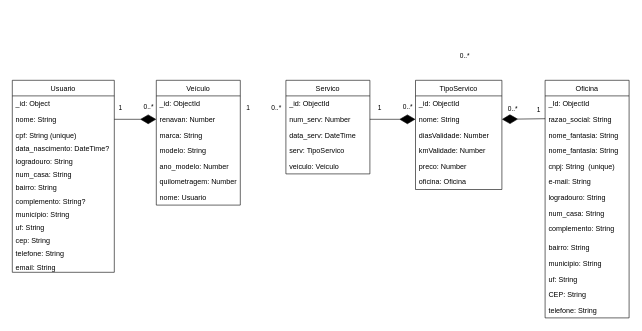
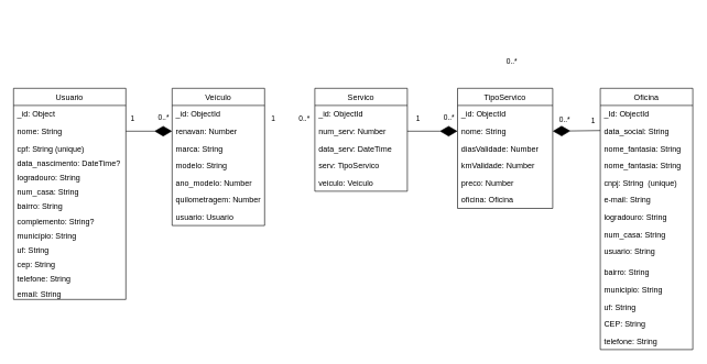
  <mxCell id="0" />
  <mxCell id="1" parent="0" />
  <mxCell id="2" value="Usuario" style="swimlane;fontStyle=0;childLayout=stackLayout;horizontal=1;startSize=26;fillColor=none;horizontalStack=0;resizeParent=1;resizeParentMax=0;resizeLast=0;collapsible=1;marginBottom=0;" parent="1" vertex="1"><mxGeometry y="133" width="170" height="320" as="geometry" x="20" /></mxCell>
  <mxCell id="3" value="_id: Object" style="text;strokeColor=none;fillColor=none;align=left;verticalAlign=top;spacingLeft=4;spacingRight=4;overflow=hidden;rotatable=0;points=[[0,0.5],[1,0.5]];portConstraint=eastwest;" parent="2" vertex="1"><mxGeometry y="26" width="170" height="26" as="geometry" /></mxCell>
  <mxCell id="4" value="nome: String" style="text;strokeColor=none;fillColor=none;align=left;verticalAlign=top;spacingLeft=4;spacingRight=4;overflow=hidden;rotatable=0;points=[[0,0.5],[1,0.5]];portConstraint=eastwest;" parent="2" vertex="1"><mxGeometry y="52" width="170" height="26" as="geometry" /></mxCell>
  <mxCell id="5" value="cpf: String (unique)" style="text;strokeColor=none;fillColor=none;align=left;verticalAlign=top;spacingLeft=4;spacingRight=4;overflow=hidden;rotatable=0;points=[[0,0.5],[1,0.5]];portConstraint=eastwest;" parent="2" vertex="1"><mxGeometry y="78" width="170" height="22" as="geometry" /></mxCell>
  <mxCell id="6" value="data_nascimento: DateTime?" style="text;strokeColor=none;fillColor=none;align=left;verticalAlign=top;spacingLeft=4;spacingRight=4;overflow=hidden;rotatable=0;points=[[0,0.5],[1,0.5]];portConstraint=eastwest;" parent="2" vertex="1"><mxGeometry y="100" width="170" height="22" as="geometry" /></mxCell>
  <mxCell id="7" value="logradouro: String" style="text;strokeColor=none;fillColor=none;align=left;verticalAlign=top;spacingLeft=4;spacingRight=4;overflow=hidden;rotatable=0;points=[[0,0.5],[1,0.5]];portConstraint=eastwest;" parent="2" vertex="1"><mxGeometry y="122" width="170" height="22" as="geometry" /></mxCell>
  <mxCell id="8" value="num_casa: String" style="text;strokeColor=none;fillColor=none;align=left;verticalAlign=top;spacingLeft=4;spacingRight=4;overflow=hidden;rotatable=0;points=[[0,0.5],[1,0.5]];portConstraint=eastwest;" parent="2" vertex="1"><mxGeometry y="144" width="170" height="22" as="geometry" /></mxCell>
  <mxCell id="9" value="bairro: String" style="text;strokeColor=none;fillColor=none;align=left;verticalAlign=top;spacingLeft=4;spacingRight=4;overflow=hidden;rotatable=0;points=[[0,0.5],[1,0.5]];portConstraint=eastwest;" parent="2" vertex="1"><mxGeometry y="166" width="170" height="22" as="geometry" /></mxCell>
  <mxCell id="10" value="complemento: String?" style="text;strokeColor=none;fillColor=none;align=left;verticalAlign=top;spacingLeft=4;spacingRight=4;overflow=hidden;rotatable=0;points=[[0,0.5],[1,0.5]];portConstraint=eastwest;" parent="2" vertex="1"><mxGeometry y="188" width="170" height="22" as="geometry" /></mxCell>
  <mxCell id="11" value="município: String" style="text;strokeColor=none;fillColor=none;align=left;verticalAlign=top;spacingLeft=4;spacingRight=4;overflow=hidden;rotatable=0;points=[[0,0.5],[1,0.5]];portConstraint=eastwest;" parent="2" vertex="1"><mxGeometry y="210" width="170" height="22" as="geometry" /></mxCell>
  <mxCell id="12" value="uf: String" style="text;strokeColor=none;fillColor=none;align=left;verticalAlign=top;spacingLeft=4;spacingRight=4;overflow=hidden;rotatable=0;points=[[0,0.5],[1,0.5]];portConstraint=eastwest;" parent="2" vertex="1"><mxGeometry y="232" width="170" height="22" as="geometry" /></mxCell>
  <mxCell id="13" value="cep: String" style="text;strokeColor=none;fillColor=none;align=left;verticalAlign=top;spacingLeft=4;spacingRight=4;overflow=hidden;rotatable=0;points=[[0,0.5],[1,0.5]];portConstraint=eastwest;" parent="2" vertex="1"><mxGeometry y="254" width="170" height="22" as="geometry" /></mxCell>
  <mxCell id="14" value="telefone: String" style="text;strokeColor=none;fillColor=none;align=left;verticalAlign=top;spacingLeft=4;spacingRight=4;overflow=hidden;rotatable=0;points=[[0,0.5],[1,0.5]];portConstraint=eastwest;" parent="2" vertex="1"><mxGeometry y="276" width="170" height="22" as="geometry" /></mxCell>
  <mxCell id="15" value="email: String" style="text;strokeColor=none;fillColor=none;align=left;verticalAlign=top;spacingLeft=4;spacingRight=4;overflow=hidden;rotatable=0;points=[[0,0.5],[1,0.5]];portConstraint=eastwest;" parent="2" vertex="1"><mxGeometry y="298" width="170" height="22" as="geometry" /></mxCell>
  <mxCell id="16" value="Oficina" style="swimlane;fontStyle=0;childLayout=stackLayout;horizontal=1;startSize=26;fillColor=none;horizontalStack=0;resizeParent=1;resizeParentMax=0;resizeLast=0;collapsible=1;marginBottom=0;" parent="1" vertex="1"><mxGeometry x="908" y="133" width="140" height="396" as="geometry" /></mxCell>
  <mxCell id="17" value="_Id: ObjectId" style="text;strokeColor=none;fillColor=none;align=left;verticalAlign=top;spacingLeft=4;spacingRight=4;overflow=hidden;rotatable=0;points=[[0,0.5],[1,0.5]];portConstraint=eastwest;" parent="16" vertex="1"><mxGeometry y="26" width="140" height="26" as="geometry" /></mxCell>
- <mxCell id="18" value="razao_social: String" style="text;strokeColor=none;fillColor=none;align=left;verticalAlign=top;spacingLeft=4;spacingRight=4;overflow=hidden;rotatable=0;points=[[0,0.5],[1,0.5]];portConstraint=eastwest;" parent="16" vertex="1"><mxGeometry y="52" width="140" height="26" as="geometry" /></mxCell>
+ <mxCell id="18" value="data_social: String" style="text;strokeColor=none;fillColor=none;align=left;verticalAlign=top;spacingLeft=4;spacingRight=4;overflow=hidden;rotatable=0;points=[[0,0.5],[1,0.5]];portConstraint=eastwest;" parent="16" vertex="1"><mxGeometry y="52" width="140" height="26" as="geometry" /></mxCell>
  <mxCell id="19" value="nome_fantasia: String" style="text;strokeColor=none;fillColor=none;align=left;verticalAlign=top;spacingLeft=4;spacingRight=4;overflow=hidden;rotatable=0;points=[[0,0.5],[1,0.5]];portConstraint=eastwest;" parent="16" vertex="1"><mxGeometry y="78" width="140" height="26" as="geometry" /></mxCell>
  <mxCell id="20" value="nome_fantasia: String" style="text;strokeColor=none;fillColor=none;align=left;verticalAlign=top;spacingLeft=4;spacingRight=4;overflow=hidden;rotatable=0;points=[[0,0.5],[1,0.5]];portConstraint=eastwest;" parent="16" vertex="1"><mxGeometry y="104" width="140" height="26" as="geometry" /></mxCell>
  <mxCell id="21" value="cnpj: String  (unique)" style="text;strokeColor=none;fillColor=none;align=left;verticalAlign=top;spacingLeft=4;spacingRight=4;overflow=hidden;rotatable=0;points=[[0,0.5],[1,0.5]];portConstraint=eastwest;" parent="16" vertex="1"><mxGeometry y="130" width="140" height="26" as="geometry" /></mxCell>
  <mxCell id="22" value="e-mail: String" style="text;strokeColor=none;fillColor=none;align=left;verticalAlign=top;spacingLeft=4;spacingRight=4;overflow=hidden;rotatable=0;points=[[0,0.5],[1,0.5]];portConstraint=eastwest;" parent="16" vertex="1"><mxGeometry y="156" width="140" height="26" as="geometry" /></mxCell>
  <mxCell id="23" value="logradouro: String" style="text;strokeColor=none;fillColor=none;align=left;verticalAlign=top;spacingLeft=4;spacingRight=4;overflow=hidden;rotatable=0;points=[[0,0.5],[1,0.5]];portConstraint=eastwest;" parent="16" vertex="1"><mxGeometry y="182" width="140" height="26" as="geometry" /></mxCell>
  <mxCell id="24" value="num_casa: String" style="text;strokeColor=none;fillColor=none;align=left;verticalAlign=top;spacingLeft=4;spacingRight=4;overflow=hidden;rotatable=0;points=[[0,0.5],[1,0.5]];portConstraint=eastwest;" parent="16" vertex="1"><mxGeometry y="208" width="140" height="26" as="geometry" /></mxCell>
- <mxCell id="25" value="complemento: String" style="text;strokeColor=none;fillColor=none;align=left;verticalAlign=top;spacingLeft=4;spacingRight=4;overflow=hidden;rotatable=0;points=[[0,0.5],[1,0.5]];portConstraint=eastwest;" parent="16" vertex="1"><mxGeometry y="234" width="140" height="32" as="geometry" /></mxCell>
+ <mxCell id="25" value="usuario: String" style="text;strokeColor=none;fillColor=none;align=left;verticalAlign=top;spacingLeft=4;spacingRight=4;overflow=hidden;rotatable=0;points=[[0,0.5],[1,0.5]];portConstraint=eastwest;" parent="16" vertex="1"><mxGeometry y="234" width="140" height="32" as="geometry" /></mxCell>
  <mxCell id="26" value="bairro: String" style="text;strokeColor=none;fillColor=none;align=left;verticalAlign=top;spacingLeft=4;spacingRight=4;overflow=hidden;rotatable=0;points=[[0,0.5],[1,0.5]];portConstraint=eastwest;" parent="16" vertex="1"><mxGeometry y="266" width="140" height="26" as="geometry" /></mxCell>
  <mxCell id="27" value="municipio: String" style="text;strokeColor=none;fillColor=none;align=left;verticalAlign=top;spacingLeft=4;spacingRight=4;overflow=hidden;rotatable=0;points=[[0,0.5],[1,0.5]];portConstraint=eastwest;" parent="16" vertex="1"><mxGeometry y="292" width="140" height="26" as="geometry" /></mxCell>
  <mxCell id="28" value="uf: String" style="text;strokeColor=none;fillColor=none;align=left;verticalAlign=top;spacingLeft=4;spacingRight=4;overflow=hidden;rotatable=0;points=[[0,0.5],[1,0.5]];portConstraint=eastwest;" parent="16" vertex="1"><mxGeometry y="318" width="140" height="26" as="geometry" /></mxCell>
  <mxCell id="29" value="CEP: String" style="text;strokeColor=none;fillColor=none;align=left;verticalAlign=top;spacingLeft=4;spacingRight=4;overflow=hidden;rotatable=0;points=[[0,0.5],[1,0.5]];portConstraint=eastwest;" parent="16" vertex="1"><mxGeometry y="344" width="140" height="26" as="geometry" /></mxCell>
  <mxCell id="30" value="telefone: String" style="text;strokeColor=none;fillColor=none;align=left;verticalAlign=top;spacingLeft=4;spacingRight=4;overflow=hidden;rotatable=0;points=[[0,0.5],[1,0.5]];portConstraint=eastwest;" parent="16" vertex="1"><mxGeometry y="370" width="140" height="26" as="geometry" /></mxCell>
  <mxCell id="31" value="TipoServico" style="swimlane;fontStyle=0;childLayout=stackLayout;horizontal=1;startSize=26;fillColor=none;horizontalStack=0;resizeParent=1;resizeParentMax=0;resizeLast=0;collapsible=1;marginBottom=0;" parent="1" vertex="1"><mxGeometry x="692" y="133" width="144" height="182" as="geometry" /></mxCell>
  <mxCell id="32" value="_id: ObjectId" style="text;strokeColor=none;fillColor=none;align=left;verticalAlign=top;spacingLeft=4;spacingRight=4;overflow=hidden;rotatable=0;points=[[0,0.5],[1,0.5]];portConstraint=eastwest;" parent="31" vertex="1"><mxGeometry y="26" width="144" height="26" as="geometry" /></mxCell>
  <mxCell id="33" value="nome: String" style="text;strokeColor=none;fillColor=none;align=left;verticalAlign=top;spacingLeft=4;spacingRight=4;overflow=hidden;rotatable=0;points=[[0,0.5],[1,0.5]];portConstraint=eastwest;" parent="31" vertex="1"><mxGeometry y="52" width="144" height="26" as="geometry" /></mxCell>
  <mxCell id="34" value="diasValidade: Number" style="text;strokeColor=none;fillColor=none;align=left;verticalAlign=top;spacingLeft=4;spacingRight=4;overflow=hidden;rotatable=0;points=[[0,0.5],[1,0.5]];portConstraint=eastwest;" parent="31" vertex="1"><mxGeometry y="78" width="144" height="26" as="geometry" /></mxCell>
  <mxCell id="35" value="kmValidade: Number" style="text;strokeColor=none;fillColor=none;align=left;verticalAlign=top;spacingLeft=4;spacingRight=4;overflow=hidden;rotatable=0;points=[[0,0.5],[1,0.5]];portConstraint=eastwest;" parent="31" vertex="1"><mxGeometry y="104" width="144" height="26" as="geometry" /></mxCell>
  <mxCell id="36" value="preco: Number" style="text;strokeColor=none;fillColor=none;align=left;verticalAlign=top;spacingLeft=4;spacingRight=4;overflow=hidden;rotatable=0;points=[[0,0.5],[1,0.5]];portConstraint=eastwest;" parent="31" vertex="1"><mxGeometry y="130" width="144" height="26" as="geometry" /></mxCell>
  <mxCell id="37" value="oficina: Oficina" style="text;strokeColor=none;fillColor=none;align=left;verticalAlign=top;spacingLeft=4;spacingRight=4;overflow=hidden;rotatable=0;points=[[0,0.5],[1,0.5]];portConstraint=eastwest;" parent="31" vertex="1"><mxGeometry y="156" width="144" height="26" as="geometry" /></mxCell>
  <mxCell id="38" value="0..*" style="edgeLabel;html=1;align=center;verticalAlign=middle;resizable=0;points=[];" parent="1" vertex="1" connectable="0"><mxGeometry x="268.001" y="468.995" as="geometry"><mxPoint x="-22" y="-291" as="offset" /></mxGeometry></mxCell>
  <mxCell id="39" value="1" style="edgeLabel;html=1;align=center;verticalAlign=middle;resizable=0;points=[];" parent="1" vertex="1" connectable="0"><mxGeometry x="244.001" y="223.995" as="geometry"><mxPoint x="-45" y="-45" as="offset" /></mxGeometry></mxCell>
  <mxCell id="40" value="1" style="edgeLabel;html=1;align=center;verticalAlign=middle;resizable=0;points=[];" parent="1" vertex="1" connectable="0"><mxGeometry x="964.001" y="180.995" as="geometry"><mxPoint x="-68" y="2" as="offset" /></mxGeometry></mxCell>
  <mxCell id="41" value="0..*" style="edgeLabel;html=1;align=center;verticalAlign=middle;resizable=0;points=[];" parent="1" vertex="1" connectable="0"><mxGeometry x="796.001" y="108.995" as="geometry"><mxPoint x="57" y="72" as="offset" /></mxGeometry></mxCell>
  <mxCell id="42" value="Veículo" style="swimlane;fontStyle=0;childLayout=stackLayout;horizontal=1;startSize=26;fillColor=none;horizontalStack=0;resizeParent=1;resizeParentMax=0;resizeLast=0;collapsible=1;marginBottom=0;" parent="1" vertex="1"><mxGeometry x="260" y="133" width="140" height="208" as="geometry" /></mxCell>
  <mxCell id="43" value="_id: ObjectId" style="text;strokeColor=none;fillColor=none;align=left;verticalAlign=top;spacingLeft=4;spacingRight=4;overflow=hidden;rotatable=0;points=[[0,0.5],[1,0.5]];portConstraint=eastwest;" parent="42" vertex="1"><mxGeometry y="26" width="140" height="26" as="geometry" /></mxCell>
  <mxCell id="44" value="renavan: Number" style="text;strokeColor=none;fillColor=none;align=left;verticalAlign=top;spacingLeft=4;spacingRight=4;overflow=hidden;rotatable=0;points=[[0,0.5],[1,0.5]];portConstraint=eastwest;" vertex="1" parent="42"><mxGeometry y="52" width="140" height="26" as="geometry" /></mxCell>
  <mxCell id="45" value="marca: String" style="text;strokeColor=none;fillColor=none;align=left;verticalAlign=top;spacingLeft=4;spacingRight=4;overflow=hidden;rotatable=0;points=[[0,0.5],[1,0.5]];portConstraint=eastwest;" parent="42" vertex="1"><mxGeometry y="78" width="140" height="26" as="geometry" /></mxCell>
  <mxCell id="46" value="modelo: String" style="text;strokeColor=none;fillColor=none;align=left;verticalAlign=top;spacingLeft=4;spacingRight=4;overflow=hidden;rotatable=0;points=[[0,0.5],[1,0.5]];portConstraint=eastwest;" parent="42" vertex="1"><mxGeometry y="104" width="140" height="26" as="geometry" /></mxCell>
  <mxCell id="47" value="ano_modelo: Number" style="text;strokeColor=none;fillColor=none;align=left;verticalAlign=top;spacingLeft=4;spacingRight=4;overflow=hidden;rotatable=0;points=[[0,0.5],[1,0.5]];portConstraint=eastwest;" parent="42" vertex="1"><mxGeometry y="130" width="140" height="26" as="geometry" /></mxCell>
  <mxCell id="48" value="quilometragem: Number" style="text;strokeColor=none;fillColor=none;align=left;verticalAlign=top;spacingLeft=4;spacingRight=4;overflow=hidden;rotatable=0;points=[[0,0.5],[1,0.5]];portConstraint=eastwest;" parent="42" vertex="1"><mxGeometry y="156" width="140" height="26" as="geometry" /></mxCell>
- <mxCell id="49" value="nome: Usuario" style="text;strokeColor=none;fillColor=none;align=left;verticalAlign=top;spacingLeft=4;spacingRight=4;overflow=hidden;rotatable=0;points=[[0,0.5],[1,0.5]];portConstraint=eastwest;" parent="42" vertex="1"><mxGeometry y="182" width="140" height="26" as="geometry" /></mxCell>
+ <mxCell id="49" value="usuario: Usuario" style="text;strokeColor=none;fillColor=none;align=left;verticalAlign=top;spacingLeft=4;spacingRight=4;overflow=hidden;rotatable=0;points=[[0,0.5],[1,0.5]];portConstraint=eastwest;" parent="42" vertex="1"><mxGeometry y="182" width="140" height="26" as="geometry" /></mxCell>
  <mxCell id="50" value="Servico" style="swimlane;fontStyle=0;childLayout=stackLayout;horizontal=1;startSize=26;fillColor=none;horizontalStack=0;resizeParent=1;resizeParentMax=0;resizeLast=0;collapsible=1;marginBottom=0;" parent="1" vertex="1"><mxGeometry x="476" y="133" width="140" height="156" as="geometry" /></mxCell>
  <mxCell id="51" value="_id: ObjectId" style="text;strokeColor=none;fillColor=none;align=left;verticalAlign=top;spacingLeft=4;spacingRight=4;overflow=hidden;rotatable=0;points=[[0,0.5],[1,0.5]];portConstraint=eastwest;" parent="50" vertex="1"><mxGeometry y="26" width="140" height="26" as="geometry" /></mxCell>
  <mxCell id="52" value="num_serv: Number" style="text;strokeColor=none;fillColor=none;align=left;verticalAlign=top;spacingLeft=4;spacingRight=4;overflow=hidden;rotatable=0;points=[[0,0.5],[1,0.5]];portConstraint=eastwest;" parent="50" vertex="1"><mxGeometry y="52" width="140" height="26" as="geometry" /></mxCell>
  <mxCell id="53" value="data_serv: DateTime" style="text;strokeColor=none;fillColor=none;align=left;verticalAlign=top;spacingLeft=4;spacingRight=4;overflow=hidden;rotatable=0;points=[[0,0.5],[1,0.5]];portConstraint=eastwest;" parent="50" vertex="1"><mxGeometry y="78" width="140" height="26" as="geometry" /></mxCell>
  <mxCell id="54" value="serv: TipoServico" style="text;strokeColor=none;fillColor=none;align=left;verticalAlign=top;spacingLeft=4;spacingRight=4;overflow=hidden;rotatable=0;points=[[0,0.5],[1,0.5]];portConstraint=eastwest;" parent="50" vertex="1"><mxGeometry y="104" width="140" height="26" as="geometry" /></mxCell>
  <mxCell id="55" value="veiculo: Veiculo" style="text;strokeColor=none;fillColor=none;align=left;verticalAlign=top;spacingLeft=4;spacingRight=4;overflow=hidden;rotatable=0;points=[[0,0.5],[1,0.5]];portConstraint=eastwest;" parent="50" vertex="1"><mxGeometry y="130" width="140" height="26" as="geometry" /></mxCell>
  <mxCell id="56" value="" style="endArrow=diamondThin;endFill=1;endSize=24;html=1;exitX=1;exitY=0.5;exitDx=0;exitDy=0;entryX=0;entryY=0.5;entryDx=0;entryDy=0;" parent="1" source="4" target="44" edge="1"><mxGeometry width="160" relative="1" as="geometry"><mxPoint x="196" y="197.71" as="sourcePoint" /><mxPoint x="220" y="197" as="targetPoint" /></mxGeometry></mxCell>
  <mxCell id="57" value="" style="endArrow=diamondThin;endFill=1;endSize=24;html=1;exitX=1;exitY=0.5;exitDx=0;exitDy=0;entryX=0;entryY=0.5;entryDx=0;entryDy=0;" parent="1" source="52" target="33" edge="1"><mxGeometry width="160" relative="1" as="geometry"><mxPoint x="620" y="198" as="sourcePoint" /><mxPoint x="676" y="197" as="targetPoint" /></mxGeometry></mxCell>
  <mxCell id="58" value="" style="endArrow=diamondThin;endFill=1;endSize=24;html=1;exitX=0;exitY=0.462;exitDx=0;exitDy=0;exitPerimeter=0;entryX=1;entryY=0.5;entryDx=0;entryDy=0;" parent="1" source="18" target="33" edge="1"><mxGeometry width="160" relative="1" as="geometry"><mxPoint x="900" y="198" as="sourcePoint" /><mxPoint x="852" y="197" as="targetPoint" /></mxGeometry></mxCell>
  <mxCell id="59" value="0..*" style="edgeLabel;html=1;align=center;verticalAlign=middle;resizable=0;points=[];" parent="1" vertex="1" connectable="0"><mxGeometry x="716.001" y="20.995" as="geometry"><mxPoint x="57" y="72" as="offset" /></mxGeometry></mxCell>
  <mxCell id="60" value="0..*" style="edgeLabel;html=1;align=center;verticalAlign=middle;resizable=0;points=[];" parent="1" vertex="1" connectable="0"><mxGeometry x="481.001" y="469.995" as="geometry"><mxPoint x="-22" y="-291" as="offset" /></mxGeometry></mxCell>
  <mxCell id="61" value="1" style="edgeLabel;html=1;align=center;verticalAlign=middle;resizable=0;points=[];" parent="1" vertex="1" connectable="0"><mxGeometry x="457.001" y="223.995" as="geometry"><mxPoint x="-45" y="-45" as="offset" /></mxGeometry></mxCell>
  <mxCell id="62" value="0..*" style="edgeLabel;html=1;align=center;verticalAlign=middle;resizable=0;points=[];" parent="1" vertex="1" connectable="0"><mxGeometry x="700.001" y="468.995" as="geometry"><mxPoint x="-22" y="-291" as="offset" /></mxGeometry></mxCell>
  <mxCell id="63" value="1" style="edgeLabel;html=1;align=center;verticalAlign=middle;resizable=0;points=[];" parent="1" vertex="1" connectable="0"><mxGeometry x="676.001" y="223.995" as="geometry"><mxPoint x="-45" y="-45" as="offset" /></mxGeometry></mxCell>
